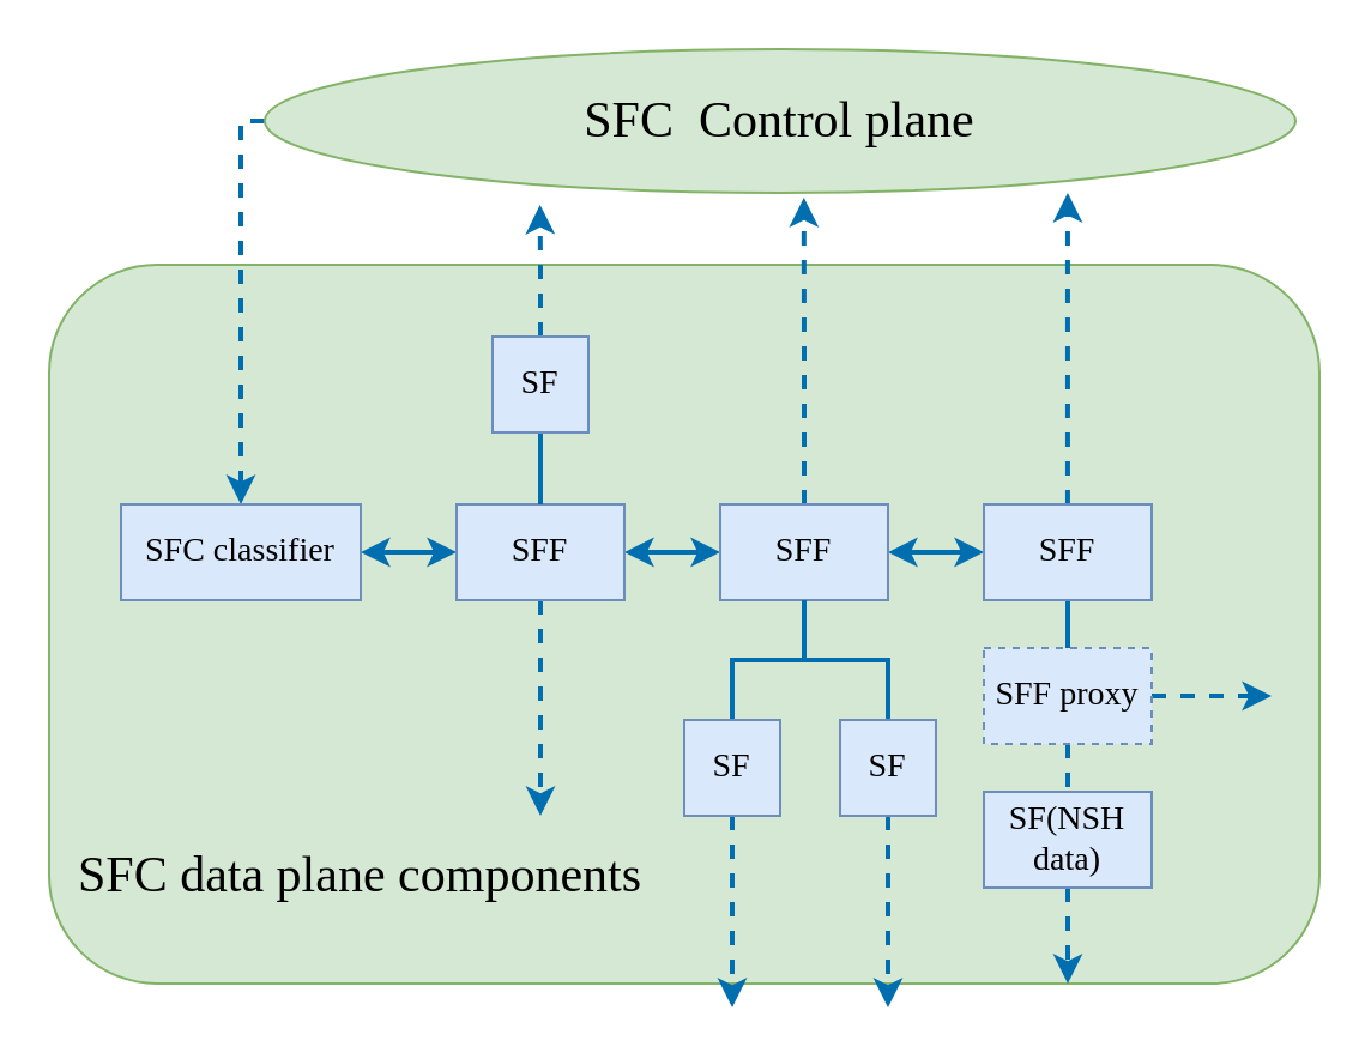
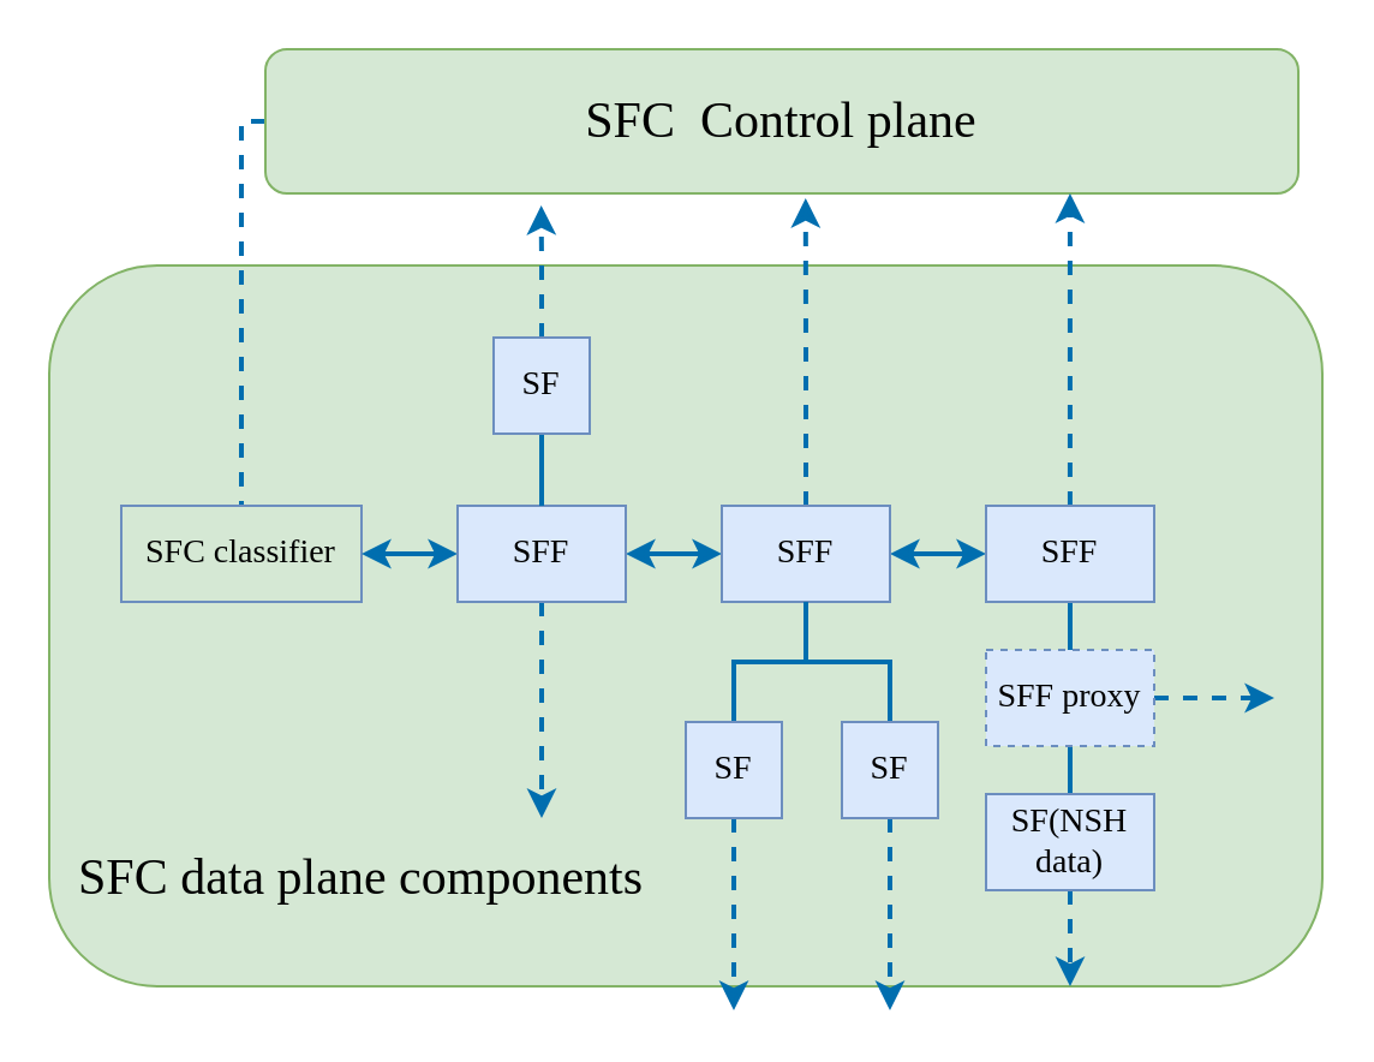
  <mxCell id="0" />
  <mxCell id="1" parent="0" />
  <mxCell id="2" value="" style="rounded=1;whiteSpace=wrap;html=1;fillColor=#d5e8d4;strokeColor=#82b366;fontFamily=Times New Roman;" parent="1" vertex="1"><mxGeometry x="20" y="110" width="530" height="300" as="geometry" /></mxCell>
- <mxCell id="3" style="edgeStyle=orthogonalEdgeStyle;rounded=0;orthogonalLoop=1;jettySize=auto;html=1;fillColor=#1ba1e2;strokeColor=#006EAF;strokeWidth=2;dashed=1;fontFamily=Times New Roman;" parent="1" source="4" target="5" edge="1"><mxGeometry relative="1" as="geometry"><Array as="points"><mxPoint x="100" y="50" /></Array></mxGeometry></mxCell>
- <mxCell id="4" value="&lt;font style=&quot;font-size: 21px&quot;&gt;SFC&amp;nbsp; Control plane&lt;/font&gt;" style="ellipse;whiteSpace=wrap;html=1;fillColor=#d5e8d4;strokeColor=#82b366;fontFamily=Times New Roman;" parent="1" vertex="1"><mxGeometry x="110" y="20" width="430" height="60" as="geometry" /></mxCell>
- <mxCell id="5" value="&lt;font style=&quot;font-size: 14px&quot;&gt;SFC classifier&lt;/font&gt;" style="rounded=0;whiteSpace=wrap;html=1;fillColor=#dae8fc;strokeColor=#6c8ebf;fontFamily=Times New Roman;" parent="1" vertex="1"><mxGeometry x="50" y="210" width="100" height="40" as="geometry" /></mxCell>
+ <mxCell id="3" style="edgeStyle=orthogonalEdgeStyle;rounded=0;orthogonalLoop=1;jettySize=auto;html=1;fillColor=#1ba1e2;strokeColor=#006EAF;strokeWidth=2;dashed=1;fontFamily=Times New Roman;endArrow=none;" parent="1" source="4" target="5" edge="1"><mxGeometry relative="1" as="geometry"><Array as="points"><mxPoint x="100" y="50" /></Array></mxGeometry></mxCell>
+ <mxCell id="4" value="&lt;font style=&quot;font-size: 21px&quot;&gt;SFC&amp;nbsp; Control plane&lt;/font&gt;" style="rounded=1;whiteSpace=wrap;html=1;fillColor=#d5e8d4;strokeColor=#82b366;fontFamily=Times New Roman;" parent="1" vertex="1"><mxGeometry x="110" y="20" width="430" height="60" as="geometry" /></mxCell>
+ <mxCell id="5" value="&lt;font style=&quot;font-size: 14px&quot;&gt;SFC classifier&lt;/font&gt;" style="rounded=0;whiteSpace=wrap;html=1;fillColor=#d5e8d4;strokeColor=#6c8ebf;fontFamily=Times New Roman;" parent="1" vertex="1"><mxGeometry x="50" y="210" width="100" height="40" as="geometry" /></mxCell>
  <mxCell id="6" style="edgeStyle=orthogonalEdgeStyle;rounded=0;orthogonalLoop=1;jettySize=auto;html=1;entryX=1;entryY=0.5;entryDx=0;entryDy=0;endArrow=classic;endFill=1;strokeWidth=2;startArrow=classic;startFill=1;fillColor=#1ba1e2;strokeColor=#006EAF;fontFamily=Times New Roman;" parent="1" source="9" target="5" edge="1"><mxGeometry relative="1" as="geometry" /></mxCell>
  <mxCell id="7" style="edgeStyle=orthogonalEdgeStyle;rounded=0;orthogonalLoop=1;jettySize=auto;html=1;entryX=0;entryY=0.5;entryDx=0;entryDy=0;startArrow=classic;startFill=1;endArrow=classic;endFill=1;strokeWidth=2;fillColor=#1ba1e2;strokeColor=#006EAF;fontFamily=Times New Roman;" parent="1" source="9" target="13" edge="1"><mxGeometry relative="1" as="geometry" /></mxCell>
  <mxCell id="8" style="edgeStyle=orthogonalEdgeStyle;rounded=0;orthogonalLoop=1;jettySize=auto;html=1;startArrow=none;startFill=0;endArrow=classic;endFill=1;strokeWidth=2;fontFamily=Times New Roman;fillColor=#1ba1e2;strokeColor=#006EAF;dashed=1;" parent="1" source="9" edge="1"><mxGeometry relative="1" as="geometry"><mxPoint x="225" y="340" as="targetPoint" /></mxGeometry></mxCell>
  <mxCell id="9" value="&lt;font style=&quot;font-size: 14px&quot;&gt;SFF&lt;/font&gt;" style="rounded=0;whiteSpace=wrap;html=1;fillColor=#dae8fc;strokeColor=#6c8ebf;fontFamily=Times New Roman;" parent="1" vertex="1"><mxGeometry x="190" y="210" width="70" height="40" as="geometry" /></mxCell>
  <mxCell id="10" style="edgeStyle=orthogonalEdgeStyle;rounded=0;orthogonalLoop=1;jettySize=auto;html=1;entryX=0.523;entryY=1.033;entryDx=0;entryDy=0;entryPerimeter=0;dashed=1;strokeWidth=2;fillColor=#1ba1e2;strokeColor=#006EAF;fontFamily=Times New Roman;" parent="1" source="13" target="4" edge="1"><mxGeometry relative="1" as="geometry" /></mxCell>
  <mxCell id="11" style="edgeStyle=orthogonalEdgeStyle;rounded=0;orthogonalLoop=1;jettySize=auto;html=1;startArrow=classic;startFill=1;endArrow=classic;endFill=1;strokeWidth=2;fillColor=#1ba1e2;strokeColor=#006EAF;fontFamily=Times New Roman;" parent="1" source="13" target="16" edge="1"><mxGeometry relative="1" as="geometry" /></mxCell>
  <mxCell id="12" style="edgeStyle=orthogonalEdgeStyle;rounded=0;orthogonalLoop=1;jettySize=auto;html=1;entryX=0.5;entryY=0;entryDx=0;entryDy=0;startArrow=none;startFill=0;endArrow=none;endFill=0;strokeWidth=2;fontFamily=Times New Roman;fillColor=#1ba1e2;strokeColor=#006EAF;" parent="1" source="13" target="21" edge="1"><mxGeometry relative="1" as="geometry" /></mxCell>
  <mxCell id="13" value="&lt;font style=&quot;font-size: 14px&quot;&gt;SFF&lt;/font&gt;" style="rounded=0;whiteSpace=wrap;html=1;fillColor=#dae8fc;strokeColor=#6c8ebf;fontFamily=Times New Roman;" parent="1" vertex="1"><mxGeometry x="300" y="210" width="70" height="40" as="geometry" /></mxCell>
  <mxCell id="14" style="edgeStyle=orthogonalEdgeStyle;rounded=0;orthogonalLoop=1;jettySize=auto;html=1;entryX=0.779;entryY=1;entryDx=0;entryDy=0;entryPerimeter=0;dashed=1;strokeWidth=2;fillColor=#1ba1e2;strokeColor=#006EAF;fontFamily=Times New Roman;" parent="1" source="16" target="4" edge="1"><mxGeometry relative="1" as="geometry" /></mxCell>
  <mxCell id="15" style="edgeStyle=orthogonalEdgeStyle;rounded=0;orthogonalLoop=1;jettySize=auto;html=1;exitX=0.5;exitY=1;exitDx=0;exitDy=0;startArrow=none;startFill=0;endArrow=none;endFill=0;strokeWidth=2;fontFamily=Times New Roman;fillColor=#1ba1e2;strokeColor=#006EAF;" parent="1" source="16" target="27" edge="1"><mxGeometry relative="1" as="geometry" /></mxCell>
  <mxCell id="16" value="&lt;font style=&quot;font-size: 14px&quot;&gt;SFF&lt;/font&gt;" style="rounded=0;whiteSpace=wrap;html=1;fillColor=#dae8fc;strokeColor=#6c8ebf;fontFamily=Times New Roman;" parent="1" vertex="1"><mxGeometry x="410" y="210" width="70" height="40" as="geometry" /></mxCell>
  <mxCell id="17" style="edgeStyle=orthogonalEdgeStyle;rounded=0;orthogonalLoop=1;jettySize=auto;html=1;entryX=0.267;entryY=1.083;entryDx=0;entryDy=0;entryPerimeter=0;dashed=1;strokeWidth=2;fillColor=#1ba1e2;strokeColor=#006EAF;fontFamily=Times New Roman;" parent="1" source="19" target="4" edge="1"><mxGeometry relative="1" as="geometry" /></mxCell>
  <mxCell id="18" style="edgeStyle=orthogonalEdgeStyle;rounded=0;orthogonalLoop=1;jettySize=auto;html=1;exitX=0.5;exitY=1;exitDx=0;exitDy=0;entryX=0.5;entryY=0;entryDx=0;entryDy=0;strokeWidth=2;endArrow=none;endFill=0;fillColor=#1ba1e2;strokeColor=#006EAF;fontFamily=Times New Roman;" parent="1" source="19" target="9" edge="1"><mxGeometry relative="1" as="geometry" /></mxCell>
  <mxCell id="19" value="&lt;font style=&quot;font-size: 14px&quot;&gt;SF&lt;/font&gt;" style="rounded=0;whiteSpace=wrap;html=1;fillColor=#dae8fc;strokeColor=#6c8ebf;fontFamily=Times New Roman;" parent="1" vertex="1"><mxGeometry x="205" y="140" width="40" height="40" as="geometry" /></mxCell>
  <mxCell id="20" style="edgeStyle=orthogonalEdgeStyle;rounded=0;orthogonalLoop=1;jettySize=auto;html=1;startArrow=none;startFill=0;endArrow=classic;endFill=1;strokeWidth=2;fontFamily=Times New Roman;fillColor=#1ba1e2;strokeColor=#006EAF;dashed=1;" parent="1" source="21" edge="1"><mxGeometry relative="1" as="geometry"><mxPoint x="305" y="420" as="targetPoint" /></mxGeometry></mxCell>
  <mxCell id="21" value="&lt;font style=&quot;font-size: 14px&quot;&gt;SF&lt;/font&gt;" style="rounded=0;whiteSpace=wrap;html=1;fillColor=#dae8fc;strokeColor=#6c8ebf;fontFamily=Times New Roman;" parent="1" vertex="1"><mxGeometry x="285" y="300" width="40" height="40" as="geometry" /></mxCell>
  <mxCell id="22" style="edgeStyle=orthogonalEdgeStyle;rounded=0;orthogonalLoop=1;jettySize=auto;html=1;startArrow=none;startFill=0;endArrow=none;endFill=0;strokeWidth=2;fontFamily=Times New Roman;fillColor=#1ba1e2;strokeColor=#006EAF;" parent="1" source="24" target="13" edge="1"><mxGeometry relative="1" as="geometry" /></mxCell>
  <mxCell id="23" style="edgeStyle=orthogonalEdgeStyle;rounded=0;orthogonalLoop=1;jettySize=auto;html=1;dashed=1;startArrow=none;startFill=0;endArrow=classic;endFill=1;strokeWidth=2;fontFamily=Times New Roman;fillColor=#1ba1e2;strokeColor=#006EAF;" parent="1" source="24" edge="1"><mxGeometry relative="1" as="geometry"><mxPoint x="370" y="420" as="targetPoint" /></mxGeometry></mxCell>
  <mxCell id="24" value="&lt;font style=&quot;font-size: 14px&quot;&gt;SF&lt;/font&gt;" style="rounded=0;whiteSpace=wrap;html=1;fillColor=#dae8fc;strokeColor=#6c8ebf;fontFamily=Times New Roman;" parent="1" vertex="1"><mxGeometry x="350" y="300" width="40" height="40" as="geometry" /></mxCell>
- <mxCell id="25" style="edgeStyle=orthogonalEdgeStyle;rounded=0;orthogonalLoop=1;jettySize=auto;html=1;exitX=0.5;exitY=1;exitDx=0;exitDy=0;entryX=0.5;entryY=0;entryDx=0;entryDy=0;startArrow=none;startFill=0;endArrow=none;endFill=0;strokeWidth=2;fontFamily=Times New Roman;fillColor=#1ba1e2;strokeColor=#006EAF;dashed=1;" parent="1" source="27" target="29" edge="1"><mxGeometry relative="1" as="geometry" /></mxCell>
+ <mxCell id="25" style="edgeStyle=orthogonalEdgeStyle;rounded=0;orthogonalLoop=1;jettySize=auto;html=1;exitX=0.5;exitY=1;exitDx=0;exitDy=0;entryX=0.5;entryY=0;entryDx=0;entryDy=0;startArrow=none;startFill=0;endArrow=none;endFill=0;strokeWidth=2;fontFamily=Times New Roman;fillColor=#1ba1e2;strokeColor=#006EAF;" parent="1" source="27" target="29" edge="1"><mxGeometry relative="1" as="geometry" /></mxCell>
  <mxCell id="26" style="edgeStyle=orthogonalEdgeStyle;rounded=0;orthogonalLoop=1;jettySize=auto;html=1;dashed=1;startArrow=none;startFill=0;endArrow=classic;endFill=1;strokeWidth=2;fontFamily=Times New Roman;fillColor=#1ba1e2;strokeColor=#006EAF;" parent="1" source="27" edge="1"><mxGeometry relative="1" as="geometry"><mxPoint x="530" y="290" as="targetPoint" /></mxGeometry></mxCell>
  <mxCell id="27" value="&lt;font style=&quot;font-size: 14px&quot;&gt;SFF proxy&lt;/font&gt;" style="rounded=0;whiteSpace=wrap;html=1;fillColor=#dae8fc;strokeColor=#6c8ebf;fontFamily=Times New Roman;dashed=1;" parent="1" vertex="1"><mxGeometry x="410" y="270" width="70" height="40" as="geometry" /></mxCell>
  <mxCell id="28" style="edgeStyle=orthogonalEdgeStyle;rounded=0;orthogonalLoop=1;jettySize=auto;html=1;exitX=0.5;exitY=1;exitDx=0;exitDy=0;startArrow=none;startFill=0;endArrow=classic;endFill=1;strokeWidth=2;fontFamily=Times New Roman;dashed=1;fillColor=#1ba1e2;strokeColor=#006EAF;" parent="1" source="29" edge="1"><mxGeometry relative="1" as="geometry"><mxPoint x="445" y="410" as="targetPoint" /></mxGeometry></mxCell>
  <mxCell id="29" value="&lt;font style=&quot;font-size: 14px&quot;&gt;SF(NSH data)&lt;/font&gt;" style="rounded=0;whiteSpace=wrap;html=1;fillColor=#dae8fc;strokeColor=#6c8ebf;fontFamily=Times New Roman;" parent="1" vertex="1"><mxGeometry x="410" y="330" width="70" height="40" as="geometry" /></mxCell>
  <mxCell id="30" value="&lt;font style=&quot;font-size: 21px&quot;&gt;SFC data plane components&lt;/font&gt;" style="text;html=1;strokeColor=none;fillColor=none;align=center;verticalAlign=middle;whiteSpace=wrap;rounded=0;fontFamily=Times New Roman;fontSize=21;" parent="1" vertex="1"><mxGeometry x="30" y="350" width="240" height="30" as="geometry" /></mxCell>
